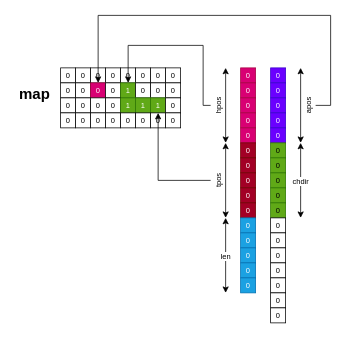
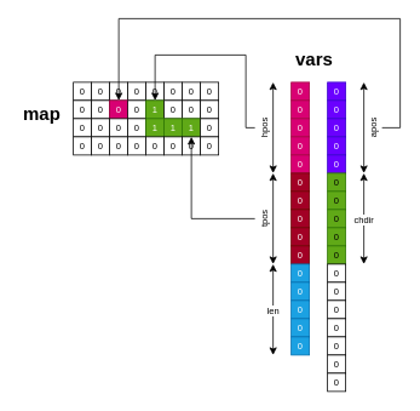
  <mxCell id="0" />
  <mxCell id="1" parent="0" />
  <mxCell id="2" value="0" style="rounded=0;whiteSpace=wrap;html=1;fontSize=10;strokeWidth=1;" vertex="1" parent="1"><mxGeometry x="80" y="90" width="20" height="20" as="geometry" /></mxCell>
  <mxCell id="3" value="0" style="rounded=0;whiteSpace=wrap;html=1;fontSize=10;strokeWidth=1;" vertex="1" parent="1"><mxGeometry x="100" y="90" width="20" height="20" as="geometry" /></mxCell>
  <mxCell id="4" value="0" style="rounded=0;whiteSpace=wrap;html=1;fontSize=10;strokeWidth=1;" vertex="1" parent="1"><mxGeometry x="120" y="90" width="20" height="20" as="geometry" /></mxCell>
  <mxCell id="5" value="0" style="rounded=0;whiteSpace=wrap;html=1;fontSize=10;strokeWidth=1;" vertex="1" parent="1"><mxGeometry x="140" y="90" width="20" height="20" as="geometry" /></mxCell>
  <mxCell id="6" value="0" style="rounded=0;whiteSpace=wrap;html=1;fontSize=10;strokeWidth=1;" vertex="1" parent="1"><mxGeometry x="160" y="90" width="20" height="20" as="geometry" /></mxCell>
  <mxCell id="7" value="0" style="rounded=0;whiteSpace=wrap;html=1;fontSize=10;strokeWidth=1;" vertex="1" parent="1"><mxGeometry x="180" y="90" width="20" height="20" as="geometry" /></mxCell>
  <mxCell id="8" value="0" style="rounded=0;whiteSpace=wrap;html=1;fontSize=10;strokeWidth=1;" vertex="1" parent="1"><mxGeometry x="200" y="90" width="20" height="20" as="geometry" /></mxCell>
  <mxCell id="9" value="0" style="rounded=0;whiteSpace=wrap;html=1;fontSize=10;strokeWidth=1;" vertex="1" parent="1"><mxGeometry x="220" y="90" width="20" height="20" as="geometry" /></mxCell>
  <mxCell id="10" value="0" style="rounded=0;whiteSpace=wrap;html=1;fontSize=10;strokeWidth=1;" vertex="1" parent="1"><mxGeometry x="80" y="110" width="20" height="20" as="geometry" /></mxCell>
  <mxCell id="11" value="0" style="rounded=0;whiteSpace=wrap;html=1;fontSize=10;strokeWidth=1;" vertex="1" parent="1"><mxGeometry x="100" y="110" width="20" height="20" as="geometry" /></mxCell>
  <mxCell id="12" value="0" style="rounded=0;whiteSpace=wrap;html=1;fontSize=10;strokeWidth=1;fillColor=#d80073;fontColor=#ffffff;strokeColor=#A50040;" vertex="1" parent="1"><mxGeometry x="120" y="110" width="20" height="20" as="geometry" /></mxCell>
  <mxCell id="13" value="0" style="rounded=0;whiteSpace=wrap;html=1;fontSize=10;strokeWidth=1;" vertex="1" parent="1"><mxGeometry x="140" y="110" width="20" height="20" as="geometry" /></mxCell>
  <mxCell id="14" value="1" style="rounded=0;whiteSpace=wrap;html=1;fontSize=10;strokeWidth=1;fillColor=#60a917;fontColor=#ffffff;strokeColor=#2D7600;" vertex="1" parent="1"><mxGeometry x="160" y="110" width="20" height="20" as="geometry" /></mxCell>
  <mxCell id="15" value="0" style="rounded=0;whiteSpace=wrap;html=1;fontSize=10;strokeWidth=1;" vertex="1" parent="1"><mxGeometry x="180" y="110" width="20" height="20" as="geometry" /></mxCell>
  <mxCell id="16" value="0" style="rounded=0;whiteSpace=wrap;html=1;fontSize=10;strokeWidth=1;" vertex="1" parent="1"><mxGeometry x="200" y="110" width="20" height="20" as="geometry" /></mxCell>
  <mxCell id="17" value="0" style="rounded=0;whiteSpace=wrap;html=1;fontSize=10;strokeWidth=1;" vertex="1" parent="1"><mxGeometry x="220" y="110" width="20" height="20" as="geometry" /></mxCell>
  <mxCell id="18" value="0" style="rounded=0;whiteSpace=wrap;html=1;fontSize=10;strokeWidth=1;" vertex="1" parent="1"><mxGeometry x="80" y="130" width="20" height="20" as="geometry" /></mxCell>
  <mxCell id="19" value="0" style="rounded=0;whiteSpace=wrap;html=1;fontSize=10;strokeWidth=1;" vertex="1" parent="1"><mxGeometry x="100" y="130" width="20" height="20" as="geometry" /></mxCell>
  <mxCell id="20" value="0" style="rounded=0;whiteSpace=wrap;html=1;fontSize=10;strokeWidth=1;" vertex="1" parent="1"><mxGeometry x="120" y="130" width="20" height="20" as="geometry" /></mxCell>
  <mxCell id="21" value="0" style="rounded=0;whiteSpace=wrap;html=1;fontSize=10;strokeWidth=1;" vertex="1" parent="1"><mxGeometry x="140" y="130" width="20" height="20" as="geometry" /></mxCell>
  <mxCell id="22" value="1" style="rounded=0;whiteSpace=wrap;html=1;fontSize=10;strokeWidth=1;fillColor=#60a917;fontColor=#ffffff;strokeColor=#2D7600;" vertex="1" parent="1"><mxGeometry x="160" y="130" width="20" height="20" as="geometry" /></mxCell>
  <mxCell id="23" value="1" style="rounded=0;whiteSpace=wrap;html=1;fontSize=10;strokeWidth=1;fillColor=#60a917;fontColor=#ffffff;strokeColor=#2D7600;" vertex="1" parent="1"><mxGeometry x="180" y="130" width="20" height="20" as="geometry" /></mxCell>
  <mxCell id="24" value="1" style="rounded=0;whiteSpace=wrap;html=1;fontSize=10;strokeWidth=1;fillColor=#60a917;fontColor=#ffffff;strokeColor=#2D7600;" vertex="1" parent="1"><mxGeometry x="200" y="130" width="20" height="20" as="geometry" /></mxCell>
  <mxCell id="25" value="0" style="rounded=0;whiteSpace=wrap;html=1;fontSize=10;strokeWidth=1;" vertex="1" parent="1"><mxGeometry x="220" y="130" width="20" height="20" as="geometry" /></mxCell>
  <mxCell id="26" value="0" style="rounded=0;whiteSpace=wrap;html=1;fontSize=10;strokeWidth=1;" vertex="1" parent="1"><mxGeometry x="80" y="150" width="20" height="20" as="geometry" /></mxCell>
  <mxCell id="27" value="0" style="rounded=0;whiteSpace=wrap;html=1;fontSize=10;strokeWidth=1;" vertex="1" parent="1"><mxGeometry x="100" y="150" width="20" height="20" as="geometry" /></mxCell>
  <mxCell id="28" value="0" style="rounded=0;whiteSpace=wrap;html=1;fontSize=10;strokeWidth=1;" vertex="1" parent="1"><mxGeometry x="120" y="150" width="20" height="20" as="geometry" /></mxCell>
  <mxCell id="29" value="0" style="rounded=0;whiteSpace=wrap;html=1;fontSize=10;strokeWidth=1;" vertex="1" parent="1"><mxGeometry x="140" y="150" width="20" height="20" as="geometry" /></mxCell>
  <mxCell id="30" value="0" style="rounded=0;whiteSpace=wrap;html=1;fontSize=10;strokeWidth=1;" vertex="1" parent="1"><mxGeometry x="160" y="150" width="20" height="20" as="geometry" /></mxCell>
  <mxCell id="31" value="0" style="rounded=0;whiteSpace=wrap;html=1;fontSize=10;strokeWidth=1;" vertex="1" parent="1"><mxGeometry x="180" y="150" width="20" height="20" as="geometry" /></mxCell>
  <mxCell id="32" value="0" style="rounded=0;whiteSpace=wrap;html=1;fontSize=10;strokeWidth=1;" vertex="1" parent="1"><mxGeometry x="200" y="150" width="20" height="20" as="geometry" /></mxCell>
  <mxCell id="33" value="0" style="rounded=0;whiteSpace=wrap;html=1;fontSize=10;strokeWidth=1;" vertex="1" parent="1"><mxGeometry x="220" y="150" width="20" height="20" as="geometry" /></mxCell>
  <mxCell id="34" value="&lt;h1&gt;map&lt;/h1&gt;" style="text;html=1;strokeColor=none;fillColor=none;spacing=5;spacingTop=-20;whiteSpace=wrap;overflow=hidden;rounded=0;fontSize=10;" vertex="1" parent="1"><mxGeometry x="20" y="110" width="160" height="30" as="geometry" /></mxCell>
  <mxCell id="35" value="0" style="rounded=0;whiteSpace=wrap;html=1;fontSize=10;strokeWidth=1;fillColor=#d80073;fontColor=#ffffff;strokeColor=#A50040;" vertex="1" parent="1"><mxGeometry x="320" y="90" width="20" height="20" as="geometry" /></mxCell>
  <mxCell id="36" value="0" style="rounded=0;whiteSpace=wrap;html=1;fontSize=10;strokeWidth=1;fillColor=#d80073;fontColor=#ffffff;strokeColor=#A50040;" vertex="1" parent="1"><mxGeometry x="320" y="110" width="20" height="20" as="geometry" /></mxCell>
  <mxCell id="37" value="0" style="rounded=0;whiteSpace=wrap;html=1;fontSize=10;strokeWidth=1;fillColor=#d80073;fontColor=#ffffff;strokeColor=#A50040;" vertex="1" parent="1"><mxGeometry x="320" y="130" width="20" height="20" as="geometry" /></mxCell>
  <mxCell id="38" value="0" style="rounded=0;whiteSpace=wrap;html=1;fontSize=10;strokeWidth=1;fillColor=#d80073;fontColor=#ffffff;strokeColor=#A50040;" vertex="1" parent="1"><mxGeometry x="320" y="150" width="20" height="20" as="geometry" /></mxCell>
  <mxCell id="39" value="0" style="rounded=0;whiteSpace=wrap;html=1;fontSize=10;strokeWidth=1;fillColor=#d80073;fontColor=#ffffff;strokeColor=#A50040;" vertex="1" parent="1"><mxGeometry x="320" y="170" width="20" height="20" as="geometry" /></mxCell>
  <mxCell id="40" value="0" style="rounded=0;whiteSpace=wrap;html=1;fontSize=10;strokeWidth=1;fillColor=#a20025;fontColor=#ffffff;strokeColor=#6F0000;" vertex="1" parent="1"><mxGeometry x="320" y="190" width="20" height="20" as="geometry" /></mxCell>
  <mxCell id="41" value="0" style="rounded=0;whiteSpace=wrap;html=1;fontSize=10;strokeWidth=1;fillColor=#a20025;fontColor=#ffffff;strokeColor=#6F0000;" vertex="1" parent="1"><mxGeometry x="320" y="210" width="20" height="20" as="geometry" /></mxCell>
  <mxCell id="42" value="0" style="rounded=0;whiteSpace=wrap;html=1;fontSize=10;strokeWidth=1;fillColor=#a20025;fontColor=#ffffff;strokeColor=#6F0000;" vertex="1" parent="1"><mxGeometry x="320" y="230" width="20" height="20" as="geometry" /></mxCell>
  <mxCell id="43" value="0" style="rounded=0;whiteSpace=wrap;html=1;fontSize=10;strokeWidth=1;fillColor=#a20025;fontColor=#ffffff;strokeColor=#6F0000;" vertex="1" parent="1"><mxGeometry x="320" y="250" width="20" height="20" as="geometry" /></mxCell>
  <mxCell id="44" value="0" style="rounded=0;whiteSpace=wrap;html=1;fontSize=10;strokeWidth=1;fillColor=#a20025;fontColor=#ffffff;strokeColor=#6F0000;" vertex="1" parent="1"><mxGeometry x="320" y="270" width="20" height="20" as="geometry" /></mxCell>
  <mxCell id="45" value="0" style="rounded=0;whiteSpace=wrap;html=1;fontSize=10;strokeWidth=1;fillColor=#1ba1e2;fontColor=#ffffff;strokeColor=#006EAF;" vertex="1" parent="1"><mxGeometry x="320" y="290" width="20" height="20" as="geometry" /></mxCell>
  <mxCell id="46" value="0" style="rounded=0;whiteSpace=wrap;html=1;fontSize=10;strokeWidth=1;fillColor=#1ba1e2;fontColor=#ffffff;strokeColor=#006EAF;" vertex="1" parent="1"><mxGeometry x="320" y="310" width="20" height="20" as="geometry" /></mxCell>
  <mxCell id="47" value="0" style="rounded=0;whiteSpace=wrap;html=1;fontSize=10;strokeWidth=1;fillColor=#1ba1e2;fontColor=#ffffff;strokeColor=#006EAF;" vertex="1" parent="1"><mxGeometry x="320" y="330" width="20" height="20" as="geometry" /></mxCell>
  <mxCell id="48" value="0" style="rounded=0;whiteSpace=wrap;html=1;fontSize=10;strokeWidth=1;fillColor=#1ba1e2;fontColor=#ffffff;strokeColor=#006EAF;" vertex="1" parent="1"><mxGeometry x="320" y="350" width="20" height="20" as="geometry" /></mxCell>
  <mxCell id="49" value="0" style="rounded=0;whiteSpace=wrap;html=1;fontSize=10;strokeWidth=1;fillColor=#1ba1e2;fontColor=#ffffff;strokeColor=#006EAF;" vertex="1" parent="1"><mxGeometry x="320" y="370" width="20" height="20" as="geometry" /></mxCell>
  <mxCell id="50" value="0" style="rounded=0;whiteSpace=wrap;html=1;fontSize=10;strokeWidth=1;fillColor=#6a00ff;fontColor=#ffffff;strokeColor=#3700CC;" vertex="1" parent="1"><mxGeometry x="360" y="90" width="20" height="20" as="geometry" /></mxCell>
  <mxCell id="51" value="0" style="rounded=0;whiteSpace=wrap;html=1;fontSize=10;strokeWidth=1;fillColor=#6a00ff;fontColor=#ffffff;strokeColor=#3700CC;" vertex="1" parent="1"><mxGeometry x="360" y="110" width="20" height="20" as="geometry" /></mxCell>
  <mxCell id="52" value="0" style="rounded=0;whiteSpace=wrap;html=1;fontSize=10;strokeWidth=1;fillColor=#6a00ff;fontColor=#ffffff;strokeColor=#3700CC;" vertex="1" parent="1"><mxGeometry x="360" y="130" width="20" height="20" as="geometry" /></mxCell>
  <mxCell id="53" value="0" style="rounded=0;whiteSpace=wrap;html=1;fontSize=10;strokeWidth=1;fillColor=#6a00ff;fontColor=#ffffff;strokeColor=#3700CC;" vertex="1" parent="1"><mxGeometry x="360" y="150" width="20" height="20" as="geometry" /></mxCell>
  <mxCell id="54" value="0" style="rounded=0;whiteSpace=wrap;html=1;fontSize=10;strokeWidth=1;fillColor=#6a00ff;fontColor=#ffffff;strokeColor=#3700CC;" vertex="1" parent="1"><mxGeometry x="360" y="170" width="20" height="20" as="geometry" /></mxCell>
  <mxCell id="55" value="0" style="rounded=0;whiteSpace=wrap;html=1;fontSize=10;strokeWidth=1;fillColor=#60a917;strokeColor=#2D7600;" vertex="1" parent="1"><mxGeometry x="360" y="190" width="20" height="20" as="geometry" /></mxCell>
  <mxCell id="56" value="0" style="rounded=0;whiteSpace=wrap;html=1;fontSize=10;strokeWidth=1;fillColor=#60a917;strokeColor=#2D7600;" vertex="1" parent="1"><mxGeometry x="360" y="210" width="20" height="20" as="geometry" /></mxCell>
  <mxCell id="57" value="0" style="rounded=0;whiteSpace=wrap;html=1;fontSize=10;strokeWidth=1;fillColor=#60a917;strokeColor=#2D7600;" vertex="1" parent="1"><mxGeometry x="360" y="230" width="20" height="20" as="geometry" /></mxCell>
  <mxCell id="58" value="0" style="rounded=0;whiteSpace=wrap;html=1;fontSize=10;strokeWidth=1;fillColor=#60a917;strokeColor=#2D7600;" vertex="1" parent="1"><mxGeometry x="360" y="250" width="20" height="20" as="geometry" /></mxCell>
  <mxCell id="59" value="0" style="rounded=0;whiteSpace=wrap;html=1;fontSize=10;strokeWidth=1;fillColor=#60a917;strokeColor=#2D7600;" vertex="1" parent="1"><mxGeometry x="360" y="270" width="20" height="20" as="geometry" /></mxCell>
  <mxCell id="60" value="0" style="rounded=0;whiteSpace=wrap;html=1;fontSize=10;strokeWidth=1;" vertex="1" parent="1"><mxGeometry x="360" y="290" width="20" height="20" as="geometry" /></mxCell>
  <mxCell id="61" value="0" style="rounded=0;whiteSpace=wrap;html=1;fontSize=10;strokeWidth=1;" vertex="1" parent="1"><mxGeometry x="360" y="310" width="20" height="20" as="geometry" /></mxCell>
  <mxCell id="62" value="0" style="rounded=0;whiteSpace=wrap;html=1;fontSize=10;strokeWidth=1;" vertex="1" parent="1"><mxGeometry x="360" y="330" width="20" height="20" as="geometry" /></mxCell>
  <mxCell id="63" value="0" style="rounded=0;whiteSpace=wrap;html=1;fontSize=10;strokeWidth=1;" vertex="1" parent="1"><mxGeometry x="360" y="350" width="20" height="20" as="geometry" /></mxCell>
  <mxCell id="64" value="0" style="rounded=0;whiteSpace=wrap;html=1;fontSize=10;strokeWidth=1;" vertex="1" parent="1"><mxGeometry x="360" y="370" width="20" height="20" as="geometry" /></mxCell>
  <mxCell id="65" value="0" style="rounded=0;whiteSpace=wrap;html=1;fontSize=10;strokeWidth=1;" vertex="1" parent="1"><mxGeometry x="360" y="390" width="20" height="20" as="geometry" /></mxCell>
  <mxCell id="66" value="0" style="rounded=0;whiteSpace=wrap;html=1;fontSize=10;strokeWidth=1;" vertex="1" parent="1"><mxGeometry x="360" y="410" width="20" height="20" as="geometry" /></mxCell>
  <mxCell id="67" value="" style="endArrow=classic;startArrow=classic;html=1;rounded=0;fontSize=10;" edge="1" parent="1"><mxGeometry width="50" height="50" relative="1" as="geometry"><mxPoint x="300" y="190" as="sourcePoint" /><mxPoint x="300" y="90" as="targetPoint" /></mxGeometry></mxCell>
  <mxCell id="68" value="" style="endArrow=classic;startArrow=classic;html=1;rounded=0;fontSize=10;" edge="1" parent="1"><mxGeometry width="50" height="50" relative="1" as="geometry"><mxPoint x="300" y="290" as="sourcePoint" /><mxPoint x="300" y="190" as="targetPoint" /></mxGeometry></mxCell>
  <mxCell id="69" value="" style="endArrow=classic;startArrow=classic;html=1;rounded=0;fontSize=10;" edge="1" parent="1"><mxGeometry width="50" height="50" relative="1" as="geometry"><mxPoint x="300" y="390" as="sourcePoint" /><mxPoint x="300" y="290" as="targetPoint" /></mxGeometry></mxCell>
  <mxCell id="70" value="len" style="edgeLabel;html=1;align=center;verticalAlign=middle;resizable=0;points=[];fontSize=10;" vertex="1" connectable="0" parent="69"><mxGeometry x="0.004" y="1" relative="1" as="geometry"><mxPoint as="offset" /></mxGeometry></mxCell>
  <mxCell id="71" value="" style="endArrow=classic;startArrow=classic;html=1;rounded=0;fontSize=10;" edge="1" parent="1"><mxGeometry width="50" height="50" relative="1" as="geometry"><mxPoint x="400" y="190" as="sourcePoint" /><mxPoint x="400" y="90" as="targetPoint" /></mxGeometry></mxCell>
  <mxCell id="72" value="" style="endArrow=classic;startArrow=classic;html=1;rounded=0;fontSize=10;" edge="1" parent="1"><mxGeometry width="50" height="50" relative="1" as="geometry"><mxPoint x="400" y="290" as="sourcePoint" /><mxPoint x="400" y="190" as="targetPoint" /></mxGeometry></mxCell>
  <mxCell id="73" value="chdir" style="edgeLabel;html=1;align=center;verticalAlign=middle;resizable=0;points=[];fontSize=10;" vertex="1" connectable="0" parent="72"><mxGeometry x="0.004" y="1" relative="1" as="geometry"><mxPoint as="offset" /></mxGeometry></mxCell>
+ <mxCell id="74" value="&lt;h1&gt;vars&lt;/h1&gt;" style="text;html=1;strokeColor=none;fillColor=none;spacing=5;spacingTop=-20;whiteSpace=wrap;overflow=hidden;rounded=0;fontSize=10;" vertex="1" parent="1"><mxGeometry x="320" y="50" width="50" height="30" as="geometry" /></mxCell>
  <mxCell id="75" style="edgeStyle=orthogonalEdgeStyle;rounded=0;orthogonalLoop=1;jettySize=auto;html=1;exitX=0.5;exitY=0;exitDx=0;exitDy=0;entryX=0.5;entryY=0;entryDx=0;entryDy=0;fontSize=10;" edge="1" parent="1" source="76" target="14"><mxGeometry relative="1" as="geometry"><Array as="points"><mxPoint x="270" y="140" /><mxPoint x="270" y="60" /><mxPoint x="170" y="60" /></Array></mxGeometry></mxCell>
  <mxCell id="76" value="hpos" style="text;html=1;strokeColor=none;fillColor=none;align=center;verticalAlign=middle;whiteSpace=wrap;rounded=0;fontSize=10;rotation=-90;" vertex="1" parent="1"><mxGeometry x="260" y="130" width="60" height="20" as="geometry" /></mxCell>
  <mxCell id="77" style="edgeStyle=orthogonalEdgeStyle;rounded=0;orthogonalLoop=1;jettySize=auto;html=1;exitX=0.5;exitY=0;exitDx=0;exitDy=0;entryX=0.5;entryY=0;entryDx=0;entryDy=0;fontSize=10;" edge="1" parent="1" source="78" target="32"><mxGeometry relative="1" as="geometry"><Array as="points"><mxPoint x="210" y="240" /></Array></mxGeometry></mxCell>
  <mxCell id="78" value="tpos" style="text;html=1;strokeColor=none;fillColor=none;align=center;verticalAlign=middle;whiteSpace=wrap;rounded=0;fontSize=10;rotation=-90;" vertex="1" parent="1"><mxGeometry x="260" y="230" width="60" height="20" as="geometry" /></mxCell>
  <mxCell id="79" style="edgeStyle=orthogonalEdgeStyle;rounded=0;orthogonalLoop=1;jettySize=auto;html=1;exitX=0.5;exitY=1;exitDx=0;exitDy=0;entryX=0.5;entryY=1;entryDx=0;entryDy=0;fontSize=10;" edge="1" parent="1" source="80" target="4"><mxGeometry relative="1" as="geometry"><Array as="points"><mxPoint x="440" y="140" /><mxPoint x="440" y="20" /><mxPoint x="130" y="20" /></Array></mxGeometry></mxCell>
  <mxCell id="80" value="apos" style="text;html=1;strokeColor=none;fillColor=none;align=center;verticalAlign=middle;whiteSpace=wrap;rounded=0;fontSize=10;rotation=-90;" vertex="1" parent="1"><mxGeometry x="380" y="130" width="60" height="20" as="geometry" /></mxCell>
